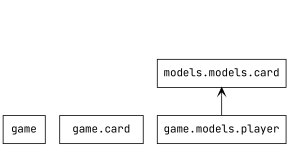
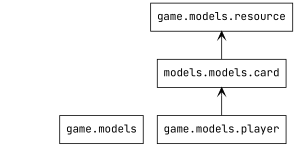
  digraph {
    fontname="JetBrains Mono"
    rankdir=BT
    node [fontname="JetBrains Mono" shape=box]
    edge [arrowhead=open arrowtail=none fontname="JetBrains Mono"]
-   n1 [label=game]
-   n2 [label="game.card"]
+   n2 [label="game.models"]
    n3 [label="models.models.card"]
+   n4 [label="game.models.resource"]
    n5 [label="game.models.player"]
+   n3 -> n4
    n5 -> n3
  }
